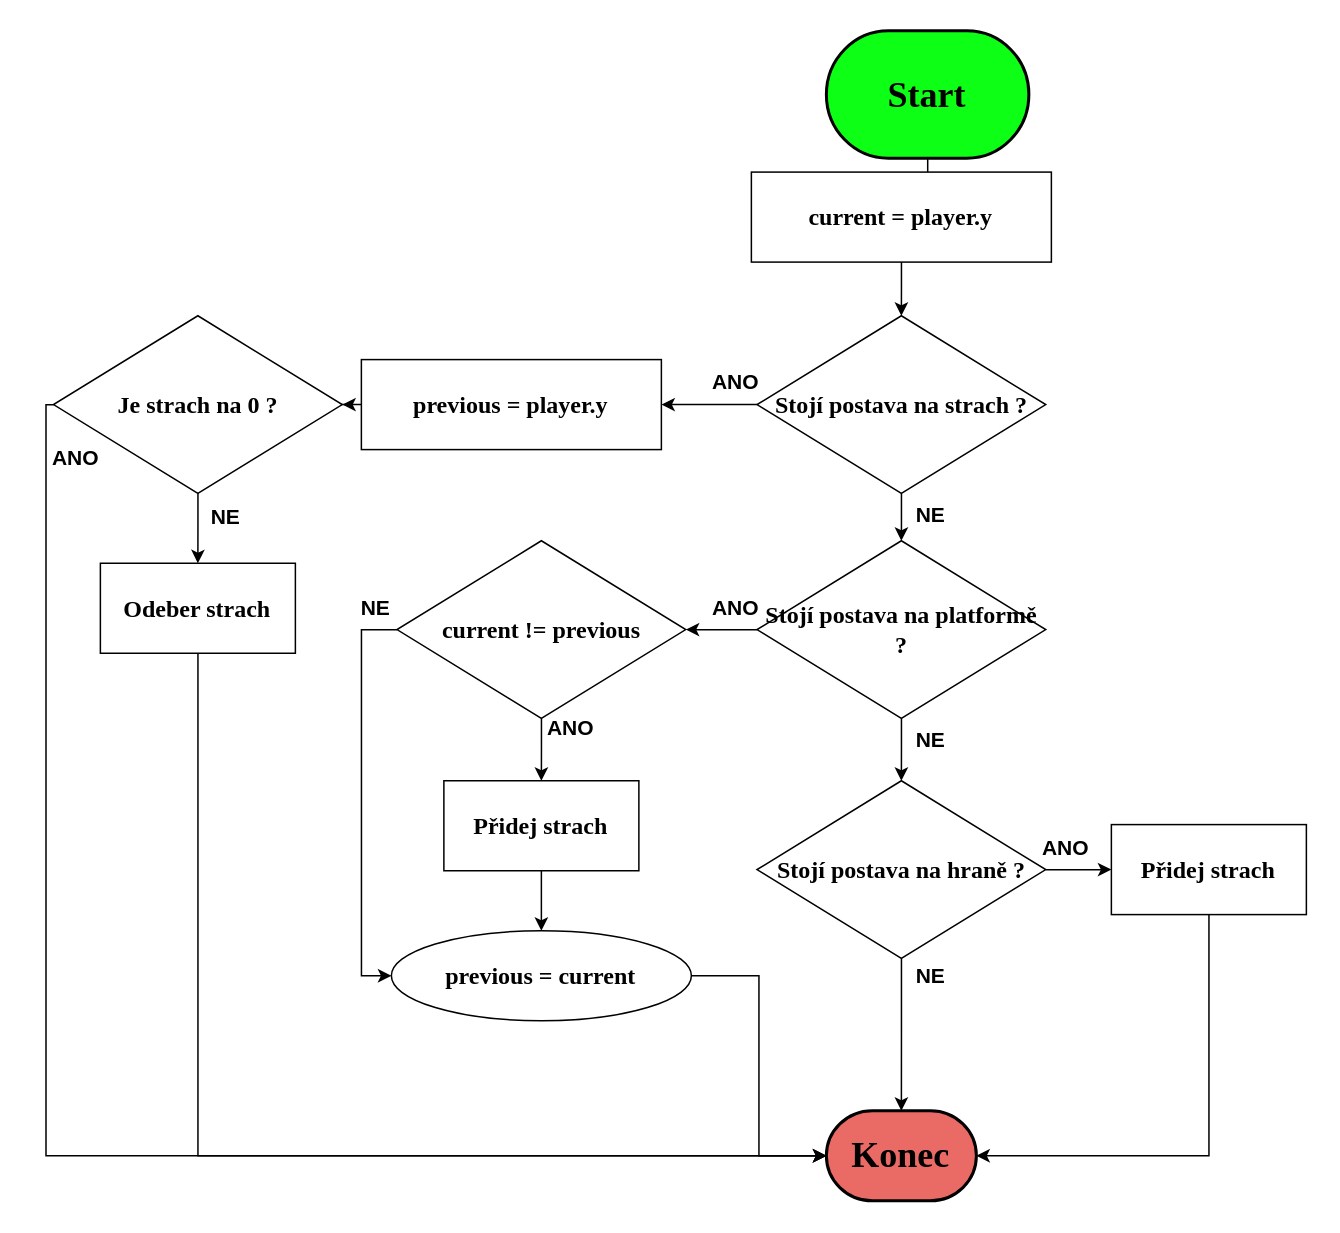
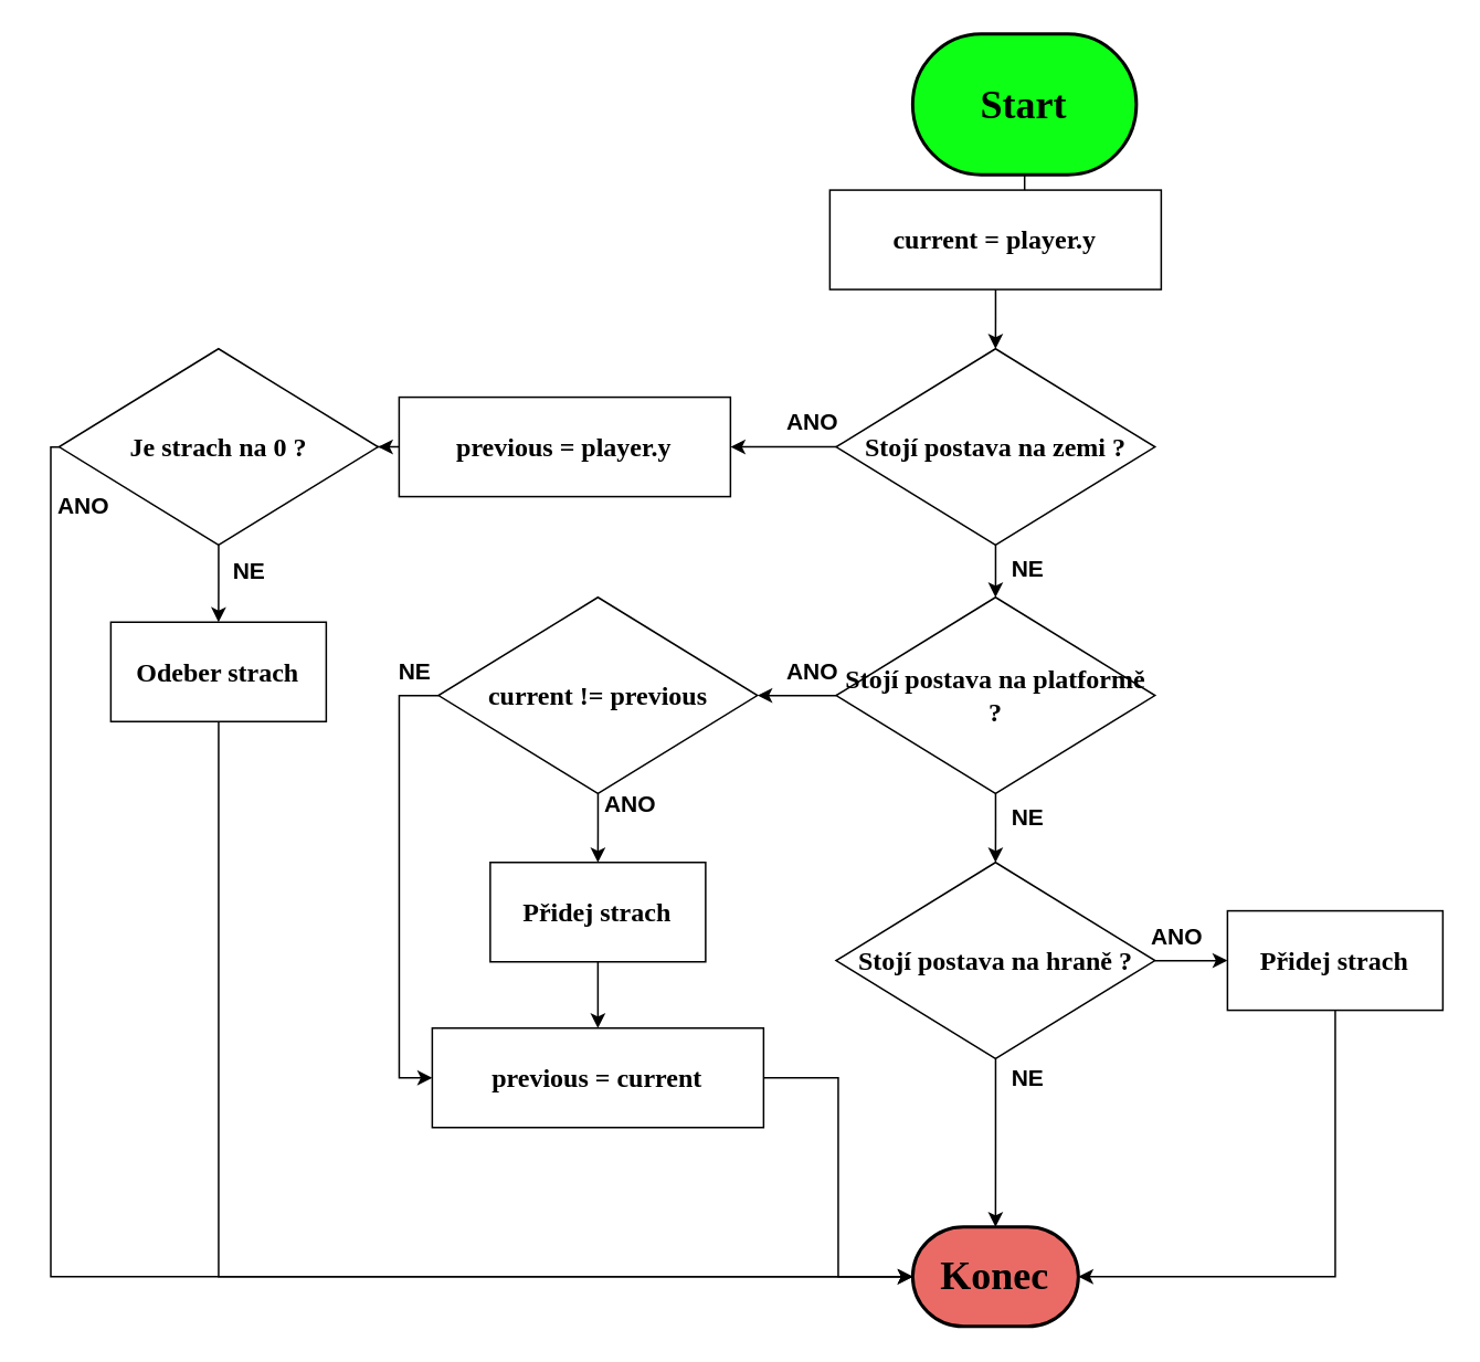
  <mxCell id="0" />
  <mxCell id="1" parent="0" />
  <mxCell id="2" style="edgeStyle=orthogonalEdgeStyle;rounded=0;orthogonalLoop=1;jettySize=auto;html=1;entryX=0.5;entryY=0;entryDx=0;entryDy=0;" edge="1" parent="1" source="3" target="6"><mxGeometry relative="1" as="geometry" /></mxCell>
  <mxCell id="3" value="&lt;font face=&quot;Verdana&quot; style=&quot;font-size: 24px;&quot;&gt;&lt;b&gt;Start&lt;/b&gt;&lt;/font&gt;" style="strokeWidth=2;html=1;shape=mxgraph.flowchart.terminator;whiteSpace=wrap;fillColor=#0DFF15;" vertex="1" parent="1"><mxGeometry x="550.25" y="20" width="135" height="85" as="geometry" /></mxCell>
  <mxCell id="4" value="&lt;font face=&quot;Verdana&quot; style=&quot;font-size: 24px;&quot;&gt;&lt;b&gt;Konec&lt;/b&gt;&lt;/font&gt;" style="strokeWidth=2;html=1;shape=mxgraph.flowchart.terminator;whiteSpace=wrap;fillColor=#EA6B66;" vertex="1" parent="1"><mxGeometry x="550.25" y="740" width="100" height="60" as="geometry" /></mxCell>
  <mxCell id="5" style="edgeStyle=orthogonalEdgeStyle;rounded=0;orthogonalLoop=1;jettySize=auto;html=1;entryX=0.5;entryY=0;entryDx=0;entryDy=0;" edge="1" parent="1" source="6" target="9"><mxGeometry relative="1" as="geometry" /></mxCell>
  <mxCell id="6" value="&lt;font style=&quot;font-size: 16px;&quot; face=&quot;Verdana&quot;&gt;&lt;b style=&quot;&quot;&gt;current = player.y&lt;/b&gt;&lt;/font&gt;" style="rounded=0;whiteSpace=wrap;html=1;" vertex="1" parent="1"><mxGeometry x="500.25" y="114.23" width="200" height="60" as="geometry" /></mxCell>
  <mxCell id="7" style="edgeStyle=orthogonalEdgeStyle;rounded=0;orthogonalLoop=1;jettySize=auto;html=1;entryX=0.5;entryY=0;entryDx=0;entryDy=0;" edge="1" parent="1" source="9" target="16"><mxGeometry relative="1" as="geometry" /></mxCell>
  <mxCell id="8" style="edgeStyle=orthogonalEdgeStyle;rounded=0;orthogonalLoop=1;jettySize=auto;html=1;exitX=0;exitY=0.5;exitDx=0;exitDy=0;entryX=1;entryY=0.5;entryDx=0;entryDy=0;" edge="1" parent="1" source="9" target="13"><mxGeometry relative="1" as="geometry" /></mxCell>
- <mxCell id="9" value="&lt;font style=&quot;font-size: 16px;&quot; face=&quot;Verdana&quot;&gt;&lt;b style=&quot;&quot;&gt;Stojí postava na strach ?&lt;/b&gt;&lt;/font&gt;" style="rhombus;whiteSpace=wrap;html=1;" vertex="1" parent="1"><mxGeometry x="504" y="210" width="192.5" height="118.46" as="geometry" /></mxCell>
+ <mxCell id="9" value="&lt;font style=&quot;font-size: 16px;&quot; face=&quot;Verdana&quot;&gt;&lt;b style=&quot;&quot;&gt;Stojí postava na zemi ?&lt;/b&gt;&lt;/font&gt;" style="rhombus;whiteSpace=wrap;html=1;" vertex="1" parent="1"><mxGeometry x="504" y="210" width="192.5" height="118.46" as="geometry" /></mxCell>
  <mxCell id="10" value="&lt;font style=&quot;font-size: 14px;&quot;&gt;&lt;b&gt;NE&lt;/b&gt;&lt;/font&gt;" style="text;html=1;align=center;verticalAlign=middle;whiteSpace=wrap;rounded=0;" vertex="1" parent="1"><mxGeometry x="590.25" y="328.46" width="60" height="30" as="geometry" /></mxCell>
  <mxCell id="11" value="&lt;font style=&quot;font-size: 14px;&quot;&gt;&lt;b&gt;ANO&lt;/b&gt;&lt;/font&gt;" style="text;html=1;align=center;verticalAlign=middle;whiteSpace=wrap;rounded=0;" vertex="1" parent="1"><mxGeometry x="460.25" y="239.23" width="60" height="30" as="geometry" /></mxCell>
  <mxCell id="12" style="edgeStyle=orthogonalEdgeStyle;rounded=0;orthogonalLoop=1;jettySize=auto;html=1;entryX=1;entryY=0.5;entryDx=0;entryDy=0;" edge="1" parent="1" source="13" target="37"><mxGeometry relative="1" as="geometry" /></mxCell>
  <mxCell id="13" value="&lt;font style=&quot;font-size: 16px;&quot; face=&quot;Verdana&quot;&gt;&lt;b style=&quot;&quot;&gt;previous = player.y&lt;/b&gt;&lt;/font&gt;" style="rounded=0;whiteSpace=wrap;html=1;" vertex="1" parent="1"><mxGeometry x="240.25" y="239.23" width="200" height="60" as="geometry" /></mxCell>
  <mxCell id="14" style="edgeStyle=orthogonalEdgeStyle;rounded=0;orthogonalLoop=1;jettySize=auto;html=1;entryX=1;entryY=0.5;entryDx=0;entryDy=0;" edge="1" parent="1" source="16" target="19"><mxGeometry relative="1" as="geometry" /></mxCell>
  <mxCell id="15" style="edgeStyle=orthogonalEdgeStyle;rounded=0;orthogonalLoop=1;jettySize=auto;html=1;entryX=0.5;entryY=0;entryDx=0;entryDy=0;" edge="1" parent="1" source="16" target="28"><mxGeometry relative="1" as="geometry" /></mxCell>
  <mxCell id="16" value="&lt;font style=&quot;font-size: 16px;&quot; face=&quot;Verdana&quot;&gt;&lt;b style=&quot;&quot;&gt;Stojí postava na platformě ?&lt;/b&gt;&lt;/font&gt;" style="rhombus;whiteSpace=wrap;html=1;" vertex="1" parent="1"><mxGeometry x="504" y="360" width="192.5" height="118.46" as="geometry" /></mxCell>
  <mxCell id="17" style="edgeStyle=orthogonalEdgeStyle;rounded=0;orthogonalLoop=1;jettySize=auto;html=1;entryX=0.5;entryY=0;entryDx=0;entryDy=0;" edge="1" parent="1" source="19" target="23"><mxGeometry relative="1" as="geometry" /></mxCell>
  <mxCell id="18" style="edgeStyle=orthogonalEdgeStyle;rounded=0;orthogonalLoop=1;jettySize=auto;html=1;entryX=0;entryY=0.5;entryDx=0;entryDy=0;" edge="1" parent="1" source="19" target="24"><mxGeometry relative="1" as="geometry"><Array as="points"><mxPoint x="240.25" y="419" /><mxPoint x="240.25" y="650" /></Array></mxGeometry></mxCell>
  <mxCell id="19" value="&lt;font style=&quot;font-size: 16px;&quot; face=&quot;Verdana&quot;&gt;&lt;b style=&quot;&quot;&gt;current != previous&lt;/b&gt;&lt;/font&gt;" style="rhombus;whiteSpace=wrap;html=1;" vertex="1" parent="1"><mxGeometry x="264" y="360" width="192.5" height="118.46" as="geometry" /></mxCell>
  <mxCell id="20" value="&lt;font style=&quot;font-size: 14px;&quot;&gt;&lt;b&gt;ANO&lt;/b&gt;&lt;/font&gt;" style="text;html=1;align=center;verticalAlign=middle;whiteSpace=wrap;rounded=0;" vertex="1" parent="1"><mxGeometry x="460.25" y="390" width="60" height="30" as="geometry" /></mxCell>
  <mxCell id="21" value="&lt;font style=&quot;font-size: 14px;&quot;&gt;&lt;b&gt;NE&lt;/b&gt;&lt;/font&gt;" style="text;html=1;align=center;verticalAlign=middle;whiteSpace=wrap;rounded=0;" vertex="1" parent="1"><mxGeometry x="220.25" y="390" width="60" height="30" as="geometry" /></mxCell>
  <mxCell id="22" style="edgeStyle=orthogonalEdgeStyle;rounded=0;orthogonalLoop=1;jettySize=auto;html=1;entryX=0.5;entryY=0;entryDx=0;entryDy=0;" edge="1" parent="1" source="23" target="24"><mxGeometry relative="1" as="geometry" /></mxCell>
  <mxCell id="23" value="&lt;font style=&quot;font-size: 16px;&quot; face=&quot;Verdana&quot;&gt;&lt;b style=&quot;&quot;&gt;Přidej strach&lt;/b&gt;&lt;/font&gt;" style="rounded=0;whiteSpace=wrap;html=1;" vertex="1" parent="1"><mxGeometry x="295.25" y="520" width="130" height="60" as="geometry" /></mxCell>
- <mxCell id="24" value="&lt;font style=&quot;font-size: 16px;&quot; face=&quot;Verdana&quot;&gt;&lt;b style=&quot;&quot;&gt;previous = current&lt;/b&gt;&lt;/font&gt;" style="ellipse;whiteSpace=wrap;html=1;" vertex="1" parent="1"><mxGeometry x="260.25" y="620" width="200" height="60" as="geometry" /></mxCell>
+ <mxCell id="24" value="&lt;font style=&quot;font-size: 16px;&quot; face=&quot;Verdana&quot;&gt;&lt;b style=&quot;&quot;&gt;previous = current&lt;/b&gt;&lt;/font&gt;" style="rounded=0;whiteSpace=wrap;html=1;" vertex="1" parent="1"><mxGeometry x="260.25" y="620" width="200" height="60" as="geometry" /></mxCell>
  <mxCell id="25" value="&lt;font style=&quot;font-size: 14px;&quot;&gt;&lt;b&gt;ANO&lt;/b&gt;&lt;/font&gt;" style="text;html=1;align=center;verticalAlign=middle;whiteSpace=wrap;rounded=0;" vertex="1" parent="1"><mxGeometry x="350.25" y="470" width="60" height="30" as="geometry" /></mxCell>
  <mxCell id="26" style="edgeStyle=orthogonalEdgeStyle;rounded=0;orthogonalLoop=1;jettySize=auto;html=1;entryX=0;entryY=0.5;entryDx=0;entryDy=0;entryPerimeter=0;" edge="1" parent="1" source="24" target="4"><mxGeometry relative="1" as="geometry" /></mxCell>
  <mxCell id="27" style="edgeStyle=orthogonalEdgeStyle;rounded=0;orthogonalLoop=1;jettySize=auto;html=1;entryX=0;entryY=0.5;entryDx=0;entryDy=0;" edge="1" parent="1" source="28" target="30"><mxGeometry relative="1" as="geometry" /></mxCell>
  <mxCell id="28" value="&lt;font style=&quot;font-size: 16px;&quot; face=&quot;Verdana&quot;&gt;&lt;b style=&quot;&quot;&gt;Stojí postava na hraně ?&lt;/b&gt;&lt;/font&gt;" style="rhombus;whiteSpace=wrap;html=1;" vertex="1" parent="1"><mxGeometry x="504" y="520" width="192.5" height="118.46" as="geometry" /></mxCell>
  <mxCell id="29" value="&lt;font style=&quot;font-size: 14px;&quot;&gt;&lt;b&gt;NE&lt;/b&gt;&lt;/font&gt;" style="text;html=1;align=center;verticalAlign=middle;whiteSpace=wrap;rounded=0;" vertex="1" parent="1"><mxGeometry x="590.25" y="478.46" width="60" height="30" as="geometry" /></mxCell>
  <mxCell id="30" value="&lt;font style=&quot;font-size: 16px;&quot; face=&quot;Verdana&quot;&gt;&lt;b style=&quot;&quot;&gt;Přidej strach&lt;/b&gt;&lt;/font&gt;" style="rounded=0;whiteSpace=wrap;html=1;" vertex="1" parent="1"><mxGeometry x="740.25" y="549.23" width="130" height="60" as="geometry" /></mxCell>
  <mxCell id="31" style="edgeStyle=orthogonalEdgeStyle;rounded=0;orthogonalLoop=1;jettySize=auto;html=1;entryX=1;entryY=0.5;entryDx=0;entryDy=0;entryPerimeter=0;" edge="1" parent="1" source="30" target="4"><mxGeometry relative="1" as="geometry"><Array as="points"><mxPoint x="805.25" y="770" /></Array></mxGeometry></mxCell>
  <mxCell id="32" value="&lt;font style=&quot;font-size: 14px;&quot;&gt;&lt;b&gt;ANO&lt;/b&gt;&lt;/font&gt;" style="text;html=1;align=center;verticalAlign=middle;whiteSpace=wrap;rounded=0;" vertex="1" parent="1"><mxGeometry x="680.25" y="550" width="60" height="30" as="geometry" /></mxCell>
  <mxCell id="33" style="edgeStyle=orthogonalEdgeStyle;rounded=0;orthogonalLoop=1;jettySize=auto;html=1;entryX=0.5;entryY=0;entryDx=0;entryDy=0;entryPerimeter=0;" edge="1" parent="1" source="28" target="4"><mxGeometry relative="1" as="geometry" /></mxCell>
  <mxCell id="34" value="&lt;font style=&quot;font-size: 14px;&quot;&gt;&lt;b&gt;NE&lt;/b&gt;&lt;/font&gt;" style="text;html=1;align=center;verticalAlign=middle;whiteSpace=wrap;rounded=0;" vertex="1" parent="1"><mxGeometry x="590.25" y="635" width="60" height="30" as="geometry" /></mxCell>
  <mxCell id="35" value="&lt;font style=&quot;font-size: 16px;&quot; face=&quot;Verdana&quot;&gt;&lt;b style=&quot;&quot;&gt;Odeber strach&lt;/b&gt;&lt;/font&gt;" style="rounded=0;whiteSpace=wrap;html=1;" vertex="1" parent="1"><mxGeometry x="66.25" y="375" width="130" height="60" as="geometry" /></mxCell>
  <mxCell id="36" style="edgeStyle=orthogonalEdgeStyle;rounded=0;orthogonalLoop=1;jettySize=auto;html=1;entryX=0.5;entryY=0;entryDx=0;entryDy=0;" edge="1" parent="1" source="37" target="35"><mxGeometry relative="1" as="geometry" /></mxCell>
  <mxCell id="37" value="&lt;font style=&quot;font-size: 16px;&quot; face=&quot;Verdana&quot;&gt;&lt;b style=&quot;&quot;&gt;Je strach na 0 ?&lt;/b&gt;&lt;/font&gt;" style="rhombus;whiteSpace=wrap;html=1;" vertex="1" parent="1"><mxGeometry x="35" y="210" width="192.5" height="118.46" as="geometry" /></mxCell>
  <mxCell id="38" style="edgeStyle=orthogonalEdgeStyle;rounded=0;orthogonalLoop=1;jettySize=auto;html=1;entryX=0;entryY=0.5;entryDx=0;entryDy=0;entryPerimeter=0;" edge="1" parent="1" source="35" target="4"><mxGeometry relative="1" as="geometry"><Array as="points"><mxPoint x="131" y="770" /></Array></mxGeometry></mxCell>
  <mxCell id="39" style="edgeStyle=orthogonalEdgeStyle;rounded=0;orthogonalLoop=1;jettySize=auto;html=1;entryX=0;entryY=0.5;entryDx=0;entryDy=0;entryPerimeter=0;" edge="1" parent="1" source="37" target="4"><mxGeometry relative="1" as="geometry"><Array as="points"><mxPoint x="30" y="269" /><mxPoint x="30" y="770" /></Array></mxGeometry></mxCell>
  <mxCell id="40" value="&lt;font style=&quot;font-size: 14px;&quot;&gt;&lt;b&gt;ANO&lt;/b&gt;&lt;/font&gt;" style="text;html=1;align=center;verticalAlign=middle;whiteSpace=wrap;rounded=0;" vertex="1" parent="1"><mxGeometry y="290" width="60" height="30" as="geometry" x="20" /></mxCell>
  <mxCell id="41" value="&lt;font style=&quot;font-size: 14px;&quot;&gt;&lt;b&gt;NE&lt;/b&gt;&lt;/font&gt;" style="text;html=1;align=center;verticalAlign=middle;whiteSpace=wrap;rounded=0;" vertex="1" parent="1"><mxGeometry x="120" y="330" width="60" height="28.46" as="geometry" /></mxCell>
